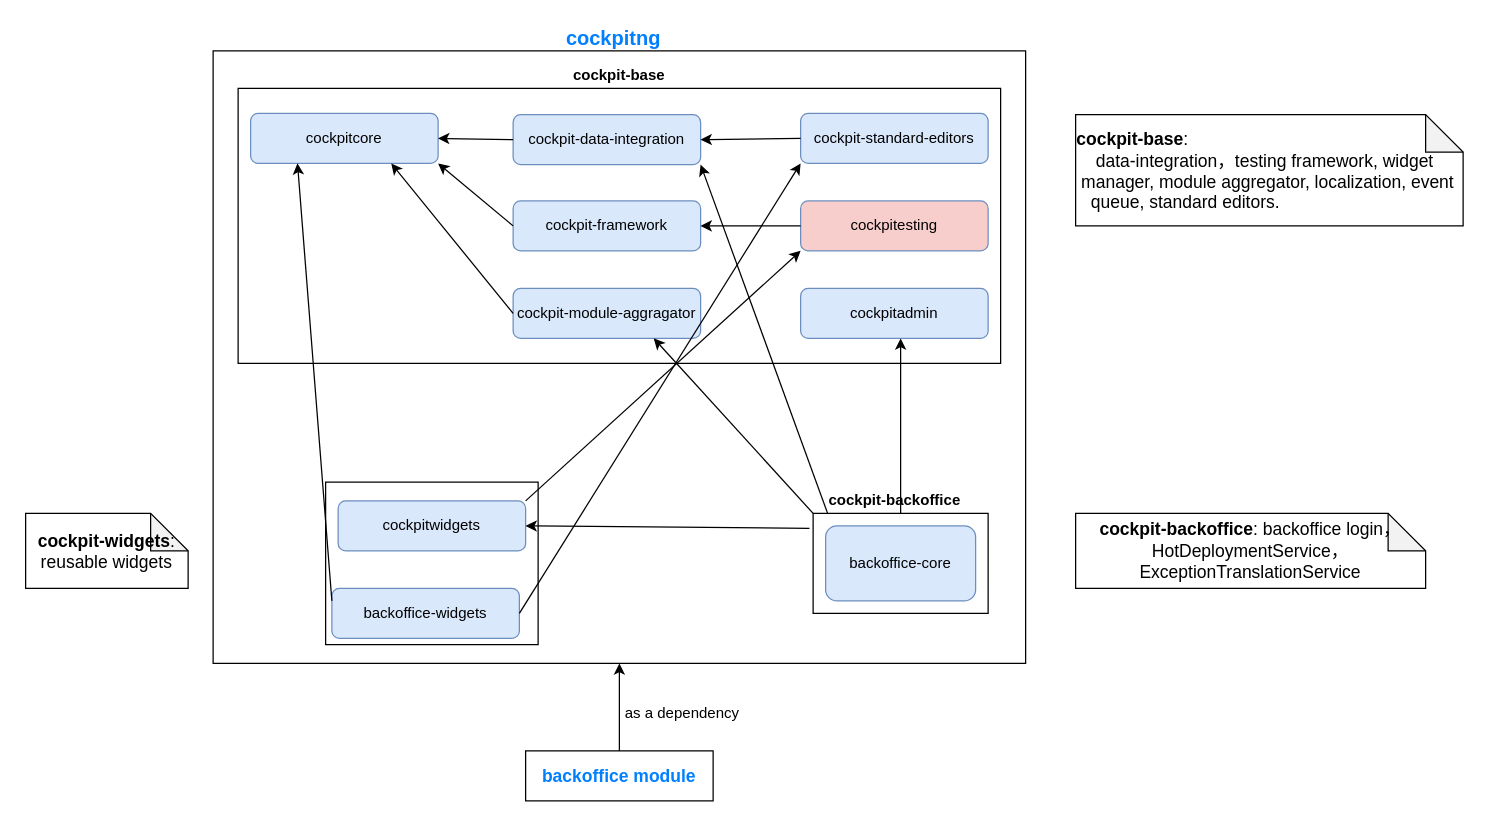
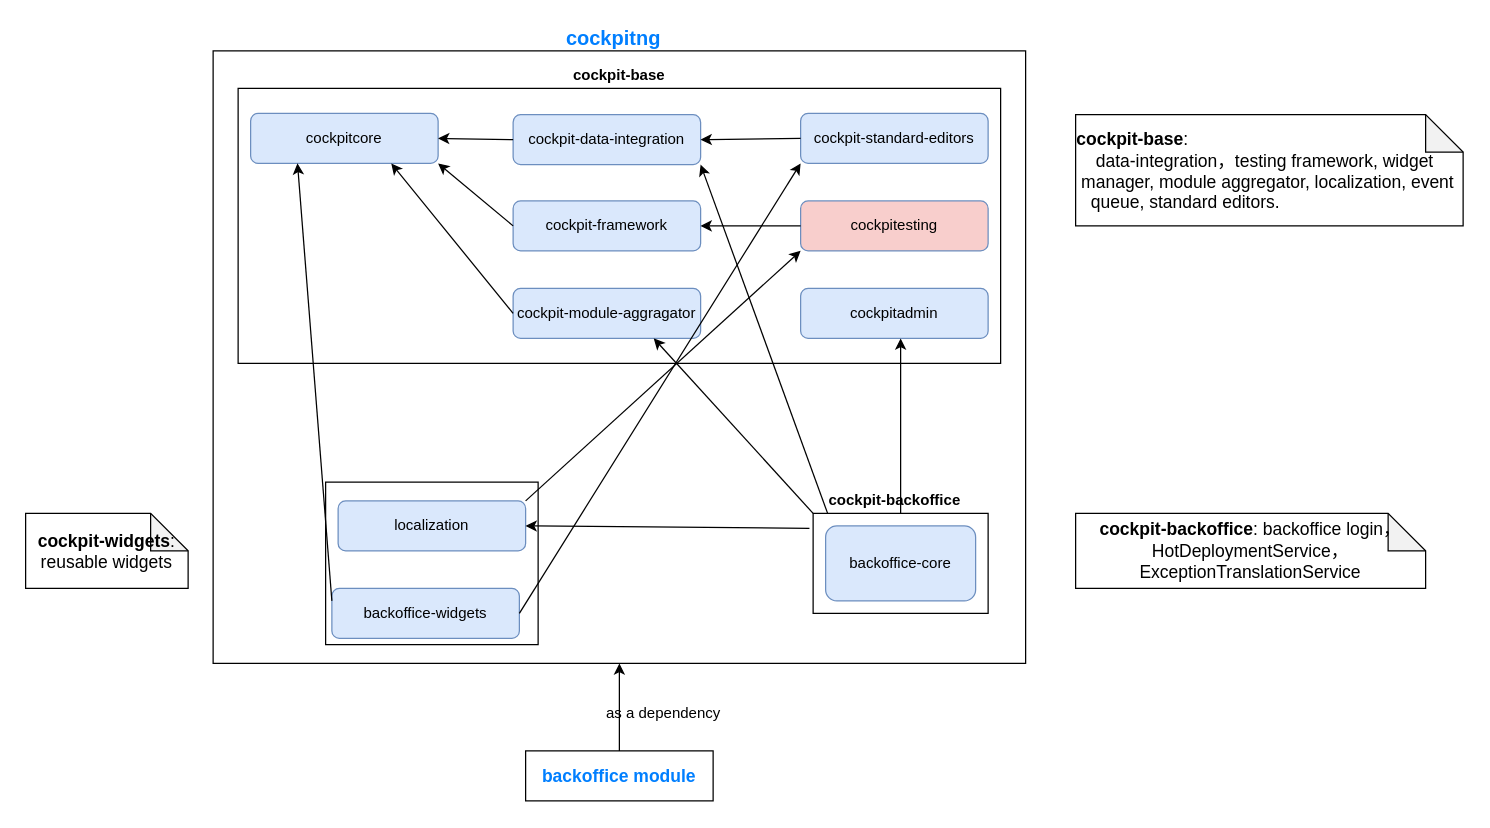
  <mxCell id="0" />
  <mxCell id="1" parent="0" />
  <mxCell id="2" value="" style="rounded=0;whiteSpace=wrap;html=1;" parent="1" vertex="1"><mxGeometry x="170" y="40" width="650" height="490" as="geometry" /></mxCell>
  <mxCell id="3" value="" style="rounded=0;whiteSpace=wrap;html=1;" parent="1" vertex="1"><mxGeometry x="260" y="385" width="170" height="130" as="geometry" /></mxCell>
  <mxCell id="4" value="" style="rounded=0;whiteSpace=wrap;html=1;" parent="1" vertex="1"><mxGeometry x="190" y="70" width="610" height="220" as="geometry" /></mxCell>
  <mxCell id="5" value="cockpitcore" style="rounded=1;whiteSpace=wrap;html=1;fillColor=#dae8fc;strokeColor=#6c8ebf;" parent="1" vertex="1"><mxGeometry x="200" y="90" width="150" height="40" as="geometry" /></mxCell>
  <mxCell id="6" value="" style="rounded=0;whiteSpace=wrap;html=1;" parent="1" vertex="1"><mxGeometry x="650" y="410" width="140" height="80" as="geometry" /></mxCell>
  <mxCell id="7" value="cockpit-data-integration" style="rounded=1;whiteSpace=wrap;html=1;fillColor=#dae8fc;strokeColor=#6c8ebf;" parent="1" vertex="1"><mxGeometry x="410" y="91" width="150" height="40" as="geometry" /></mxCell>
  <mxCell id="8" value="cockpit-framework" style="rounded=1;whiteSpace=wrap;html=1;fillColor=#dae8fc;strokeColor=#6c8ebf;" parent="1" vertex="1"><mxGeometry x="410" y="160" width="150" height="40" as="geometry" /></mxCell>
  <mxCell id="9" value="cockpit-module-aggragator" style="rounded=1;whiteSpace=wrap;html=1;fillColor=#dae8fc;strokeColor=#6c8ebf;" parent="1" vertex="1"><mxGeometry x="410" y="230" width="150" height="40" as="geometry" /></mxCell>
  <mxCell id="10" value="cockpit-standard-editors" style="rounded=1;whiteSpace=wrap;html=1;fillColor=#dae8fc;strokeColor=#6c8ebf;" parent="1" vertex="1"><mxGeometry x="640" y="90" width="150" height="40" as="geometry" /></mxCell>
  <mxCell id="11" value="cockpitesting" style="rounded=1;whiteSpace=wrap;html=1;fillColor=#f8cecc;strokeColor=#6c8ebf;" parent="1" vertex="1"><mxGeometry x="640" y="160" width="150" height="40" as="geometry" /></mxCell>
  <mxCell id="12" value="cockpitadmin" style="rounded=1;whiteSpace=wrap;html=1;fillColor=#dae8fc;strokeColor=#6c8ebf;" parent="1" vertex="1"><mxGeometry x="640" y="230" width="150" height="40" as="geometry" /></mxCell>
  <mxCell id="13" value="backoffice-core" style="rounded=1;whiteSpace=wrap;html=1;fillColor=#dae8fc;strokeColor=#6c8ebf;" parent="1" vertex="1"><mxGeometry x="660" y="420" width="120" height="60" as="geometry" /></mxCell>
  <mxCell id="14" value="&lt;b&gt;cockpit-backoffice&lt;/b&gt;" style="text;html=1;align=center;verticalAlign=middle;resizable=0;points=[];autosize=1;" parent="1" vertex="1"><mxGeometry x="655" y="390" width="120" height="20" as="geometry" /></mxCell>
  <mxCell id="15" value="&lt;b&gt;cockpit-base&lt;/b&gt;" style="text;html=1;strokeColor=none;fillColor=none;align=center;verticalAlign=middle;whiteSpace=wrap;rounded=0;" parent="1" vertex="1"><mxGeometry x="455" y="50" width="80" height="20" as="geometry" /></mxCell>
- <mxCell id="16" value="cockpitwidgets" style="rounded=1;whiteSpace=wrap;html=1;fillColor=#dae8fc;strokeColor=#6c8ebf;" parent="1" vertex="1"><mxGeometry x="270" y="400" width="150" height="40" as="geometry" /></mxCell>
+ <mxCell id="16" value="localization" style="rounded=1;whiteSpace=wrap;html=1;fillColor=#dae8fc;strokeColor=#6c8ebf;" parent="1" vertex="1"><mxGeometry x="270" y="400" width="150" height="40" as="geometry" /></mxCell>
  <mxCell id="17" value="backoffice-widgets" style="rounded=1;whiteSpace=wrap;html=1;fillColor=#dae8fc;strokeColor=#6c8ebf;" parent="1" vertex="1"><mxGeometry x="265" y="470" width="150" height="40" as="geometry" /></mxCell>
  <mxCell id="18" value="" style="endArrow=classic;html=1;" parent="1" target="4" edge="1"><mxGeometry width="50" height="50" relative="1" as="geometry"><mxPoint x="420" y="290" as="sourcePoint" /><mxPoint x="470" y="240" as="targetPoint" /></mxGeometry></mxCell>
  <mxCell id="19" value="" style="endArrow=classic;html=1;exitX=0;exitY=0.5;exitDx=0;exitDy=0;entryX=0.75;entryY=1;entryDx=0;entryDy=0;" parent="1" source="9" target="5" edge="1"><mxGeometry width="50" height="50" relative="1" as="geometry"><mxPoint x="420" y="290" as="sourcePoint" /><mxPoint x="470" y="240" as="targetPoint" /></mxGeometry></mxCell>
  <mxCell id="20" value="" style="endArrow=classic;html=1;exitX=0;exitY=0.5;exitDx=0;exitDy=0;" parent="1" source="8" edge="1"><mxGeometry width="50" height="50" relative="1" as="geometry"><mxPoint x="420" y="290" as="sourcePoint" /><mxPoint x="350" y="130" as="targetPoint" /></mxGeometry></mxCell>
  <mxCell id="21" value="" style="endArrow=classic;html=1;exitX=0;exitY=0.5;exitDx=0;exitDy=0;entryX=1;entryY=0.5;entryDx=0;entryDy=0;" parent="1" source="7" target="5" edge="1"><mxGeometry width="50" height="50" relative="1" as="geometry"><mxPoint x="420" y="290" as="sourcePoint" /><mxPoint x="470" y="240" as="targetPoint" /></mxGeometry></mxCell>
  <mxCell id="22" value="" style="endArrow=classic;html=1;exitX=0;exitY=0.5;exitDx=0;exitDy=0;entryX=1;entryY=0.5;entryDx=0;entryDy=0;" parent="1" source="10" target="7" edge="1"><mxGeometry width="50" height="50" relative="1" as="geometry"><mxPoint x="420" y="290" as="sourcePoint" /><mxPoint x="470" y="240" as="targetPoint" /></mxGeometry></mxCell>
  <mxCell id="23" value="" style="endArrow=classic;html=1;entryX=1;entryY=0.5;entryDx=0;entryDy=0;exitX=0;exitY=0.5;exitDx=0;exitDy=0;" parent="1" source="11" target="8" edge="1"><mxGeometry width="50" height="50" relative="1" as="geometry"><mxPoint x="420" y="290" as="sourcePoint" /><mxPoint x="470" y="240" as="targetPoint" /></mxGeometry></mxCell>
  <mxCell id="24" value="" style="endArrow=classic;html=1;" parent="1" target="4" edge="1"><mxGeometry width="50" height="50" relative="1" as="geometry"><mxPoint x="420" y="290" as="sourcePoint" /><mxPoint x="470" y="240" as="targetPoint" /></mxGeometry></mxCell>
  <mxCell id="25" value="" style="endArrow=classic;html=1;" parent="1" target="4" edge="1"><mxGeometry width="50" height="50" relative="1" as="geometry"><mxPoint x="420" y="290" as="sourcePoint" /><mxPoint x="470" y="240" as="targetPoint" /></mxGeometry></mxCell>
  <mxCell id="26" value="" style="endArrow=classic;html=1;exitX=0.5;exitY=0;exitDx=0;exitDy=0;" parent="1" source="6" edge="1"><mxGeometry width="50" height="50" relative="1" as="geometry"><mxPoint x="670" y="320" as="sourcePoint" /><mxPoint x="720" y="270" as="targetPoint" /></mxGeometry></mxCell>
  <mxCell id="27" value="" style="endArrow=classic;html=1;exitX=-0.021;exitY=0.15;exitDx=0;exitDy=0;entryX=1;entryY=0.5;entryDx=0;entryDy=0;exitPerimeter=0;" parent="1" source="6" target="16" edge="1"><mxGeometry width="50" height="50" relative="1" as="geometry"><mxPoint x="490" y="350" as="sourcePoint" /><mxPoint x="540" y="300" as="targetPoint" /></mxGeometry></mxCell>
  <mxCell id="28" value="" style="endArrow=classic;html=1;exitX=0.055;exitY=1;exitDx=0;exitDy=0;exitPerimeter=0;entryX=1;entryY=1;entryDx=0;entryDy=0;" parent="1" source="14" target="7" edge="1"><mxGeometry width="50" height="50" relative="1" as="geometry"><mxPoint x="490" y="350" as="sourcePoint" /><mxPoint x="540" y="300" as="targetPoint" /></mxGeometry></mxCell>
  <mxCell id="29" value="" style="endArrow=classic;html=1;exitX=0;exitY=0;exitDx=0;exitDy=0;entryX=0.75;entryY=1;entryDx=0;entryDy=0;" parent="1" source="6" target="9" edge="1"><mxGeometry width="50" height="50" relative="1" as="geometry"><mxPoint x="490" y="380" as="sourcePoint" /><mxPoint x="560" y="270" as="targetPoint" /></mxGeometry></mxCell>
  <mxCell id="30" value="" style="endArrow=classic;html=1;entryX=0;entryY=1;entryDx=0;entryDy=0;exitX=1;exitY=0;exitDx=0;exitDy=0;" parent="1" source="16" target="11" edge="1"><mxGeometry width="50" height="50" relative="1" as="geometry"><mxPoint x="490" y="310" as="sourcePoint" /><mxPoint x="540" y="260" as="targetPoint" /></mxGeometry></mxCell>
  <mxCell id="31" value="" style="endArrow=classic;html=1;exitX=0;exitY=0.25;exitDx=0;exitDy=0;entryX=0.25;entryY=1;entryDx=0;entryDy=0;" parent="1" source="17" target="5" edge="1"><mxGeometry width="50" height="50" relative="1" as="geometry"><mxPoint x="490" y="400" as="sourcePoint" /><mxPoint x="540" y="350" as="targetPoint" /></mxGeometry></mxCell>
  <mxCell id="32" value="" style="endArrow=classic;html=1;entryX=0;entryY=1;entryDx=0;entryDy=0;exitX=1;exitY=0.5;exitDx=0;exitDy=0;" parent="1" source="17" target="10" edge="1"><mxGeometry width="50" height="50" relative="1" as="geometry"><mxPoint x="490" y="320" as="sourcePoint" /><mxPoint x="540" y="270" as="targetPoint" /></mxGeometry></mxCell>
  <mxCell id="33" value="&lt;b&gt;&lt;font style=&quot;font-size: 16px&quot; color=&quot;#007fff&quot;&gt;cockpitng&lt;/font&gt;&lt;/b&gt;" style="text;html=1;align=center;verticalAlign=middle;resizable=0;points=[];autosize=1;" parent="1" vertex="1"><mxGeometry x="445" y="20" width="90" height="20" as="geometry" /></mxCell>
  <mxCell id="34" value="&lt;font style=&quot;font-size: 14px&quot; color=&quot;#007fff&quot;&gt;&lt;b&gt;backoffice module&lt;/b&gt;&lt;/font&gt;" style="rounded=0;whiteSpace=wrap;html=1;" parent="1" vertex="1"><mxGeometry x="420" y="600" width="150" height="40" as="geometry" /></mxCell>
  <mxCell id="35" value="" style="endArrow=classic;html=1;entryX=0.5;entryY=1;entryDx=0;entryDy=0;exitX=0.5;exitY=0;exitDx=0;exitDy=0;" parent="1" source="34" target="2" edge="1"><mxGeometry width="50" height="50" relative="1" as="geometry"><mxPoint x="450" y="620" as="sourcePoint" /><mxPoint x="500" y="570" as="targetPoint" /></mxGeometry></mxCell>
- <mxCell id="36" value="as a dependency" style="text;html=1;align=center;verticalAlign=middle;resizable=0;points=[];autosize=1;" parent="1" vertex="1"><mxGeometry x="490" y="560" width="110" height="20" as="geometry" /></mxCell>
+ <mxCell id="36" value="as a dependency" style="text;html=1;align=center;verticalAlign=middle;resizable=0;points=[];autosize=1;" parent="1" vertex="1"><mxGeometry x="475" y="560" width="110" height="20" as="geometry" /></mxCell>
  <mxCell id="37" value="&lt;b style=&quot;font-size: 14px ; text-align: left&quot;&gt;cockpit-widgets&lt;/b&gt;&lt;span style=&quot;font-size: 14px ; text-align: left&quot;&gt;: reusable widgets&lt;/span&gt;" style="shape=note;whiteSpace=wrap;html=1;backgroundOutline=1;darkOpacity=0.05;" parent="1" vertex="1"><mxGeometry x="20" y="410" width="130" height="60" as="geometry" /></mxCell>
  <mxCell id="38" value="&lt;div style=&quot;text-align: left&quot;&gt;&lt;b style=&quot;font-size: 14px&quot;&gt;cockpit-base&lt;/b&gt;&lt;span style=&quot;font-size: 14px&quot;&gt;:&amp;nbsp;&lt;/span&gt;&lt;/div&gt;&lt;span style=&quot;font-size: 14px&quot;&gt;&lt;div style=&quot;text-align: left&quot;&gt;&lt;span&gt;&amp;nbsp; &amp;nbsp; data-integration，testing framework, widget&amp;nbsp; &amp;nbsp; &amp;nbsp; &amp;nbsp;manager, module aggregator, localization, event&amp;nbsp; &amp;nbsp; &amp;nbsp;queue, standard editors.&lt;/span&gt;&lt;/div&gt;&lt;/span&gt;" style="shape=note;whiteSpace=wrap;html=1;backgroundOutline=1;darkOpacity=0.05;" parent="1" vertex="1"><mxGeometry x="860" y="91" width="310" height="89" as="geometry" /></mxCell>
  <mxCell id="39" value="&lt;b style=&quot;font-size: 14px ; text-align: left&quot;&gt;cockpit-backoffice&lt;/b&gt;&lt;span style=&quot;font-size: 14px ; text-align: left&quot;&gt;: backoffice login，HotDeploymentService，ExceptionTranslationService&lt;/span&gt;" style="shape=note;whiteSpace=wrap;html=1;backgroundOutline=1;darkOpacity=0.05;" parent="1" vertex="1"><mxGeometry x="860" y="410" width="280" height="60" as="geometry" /></mxCell>
